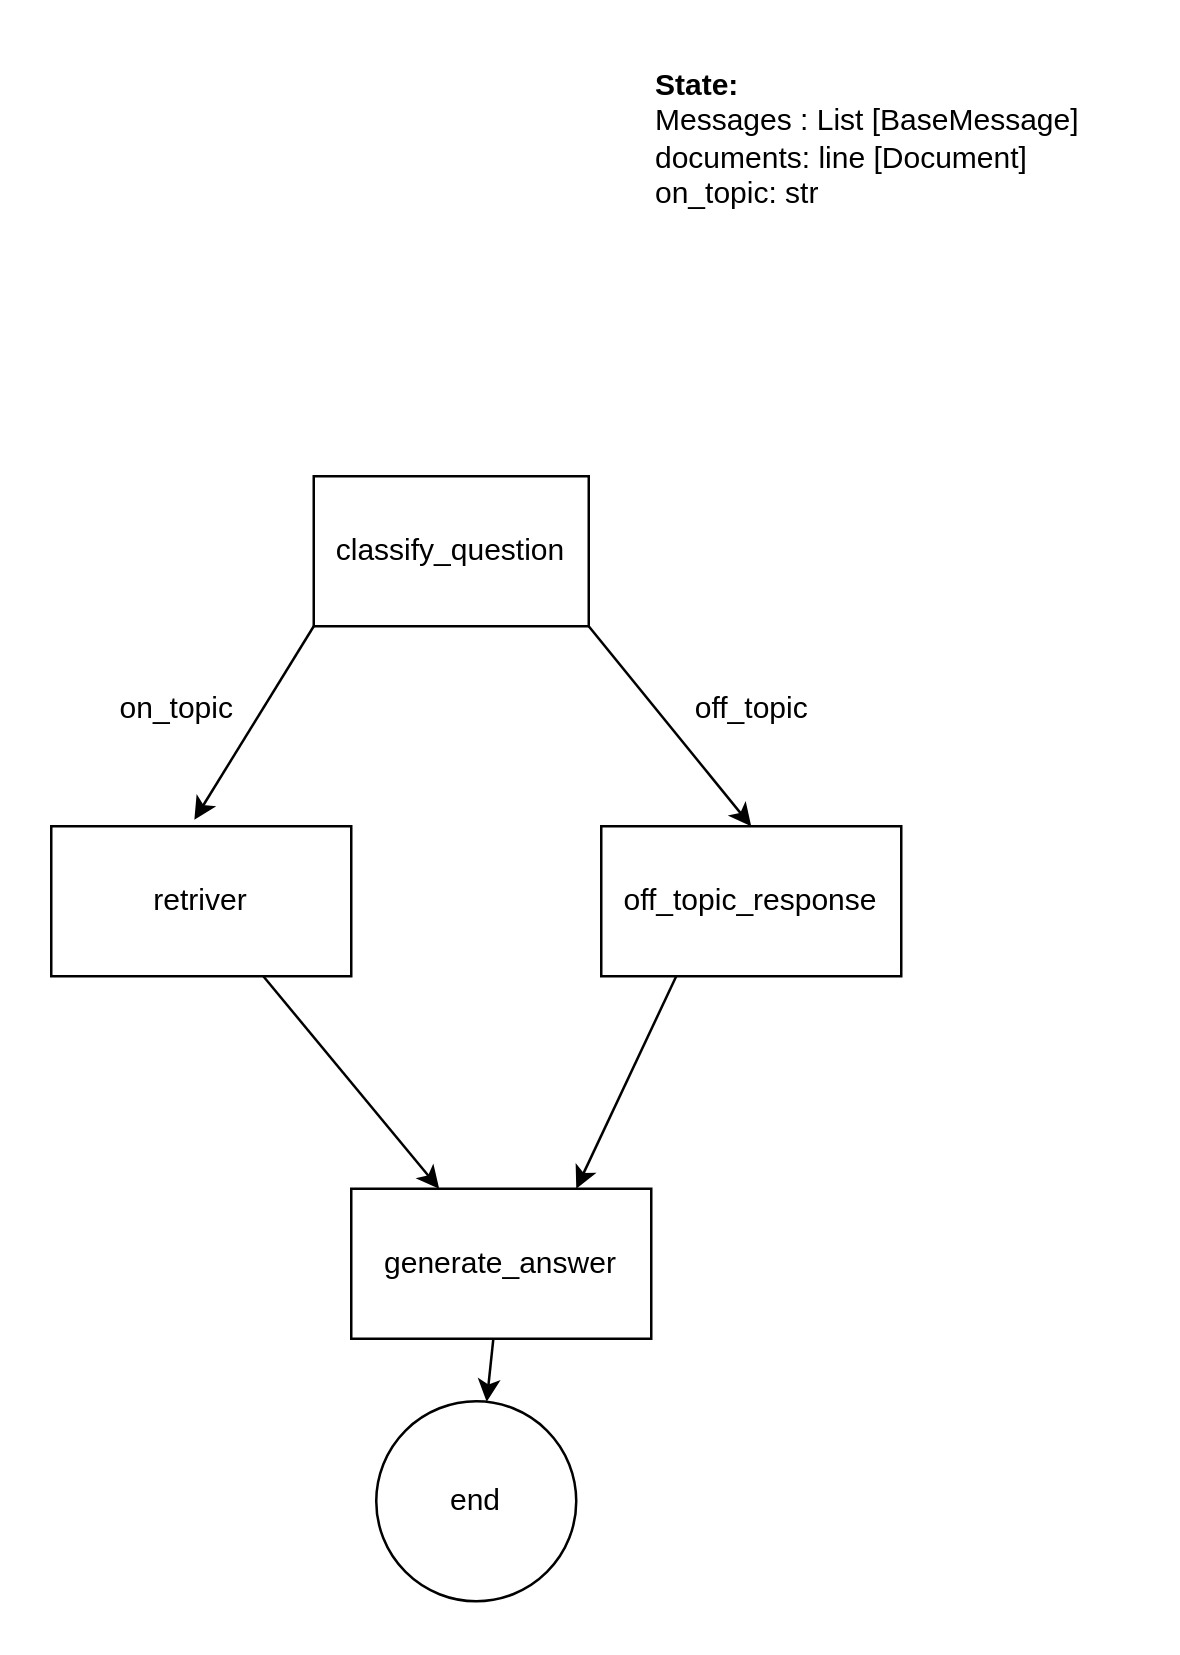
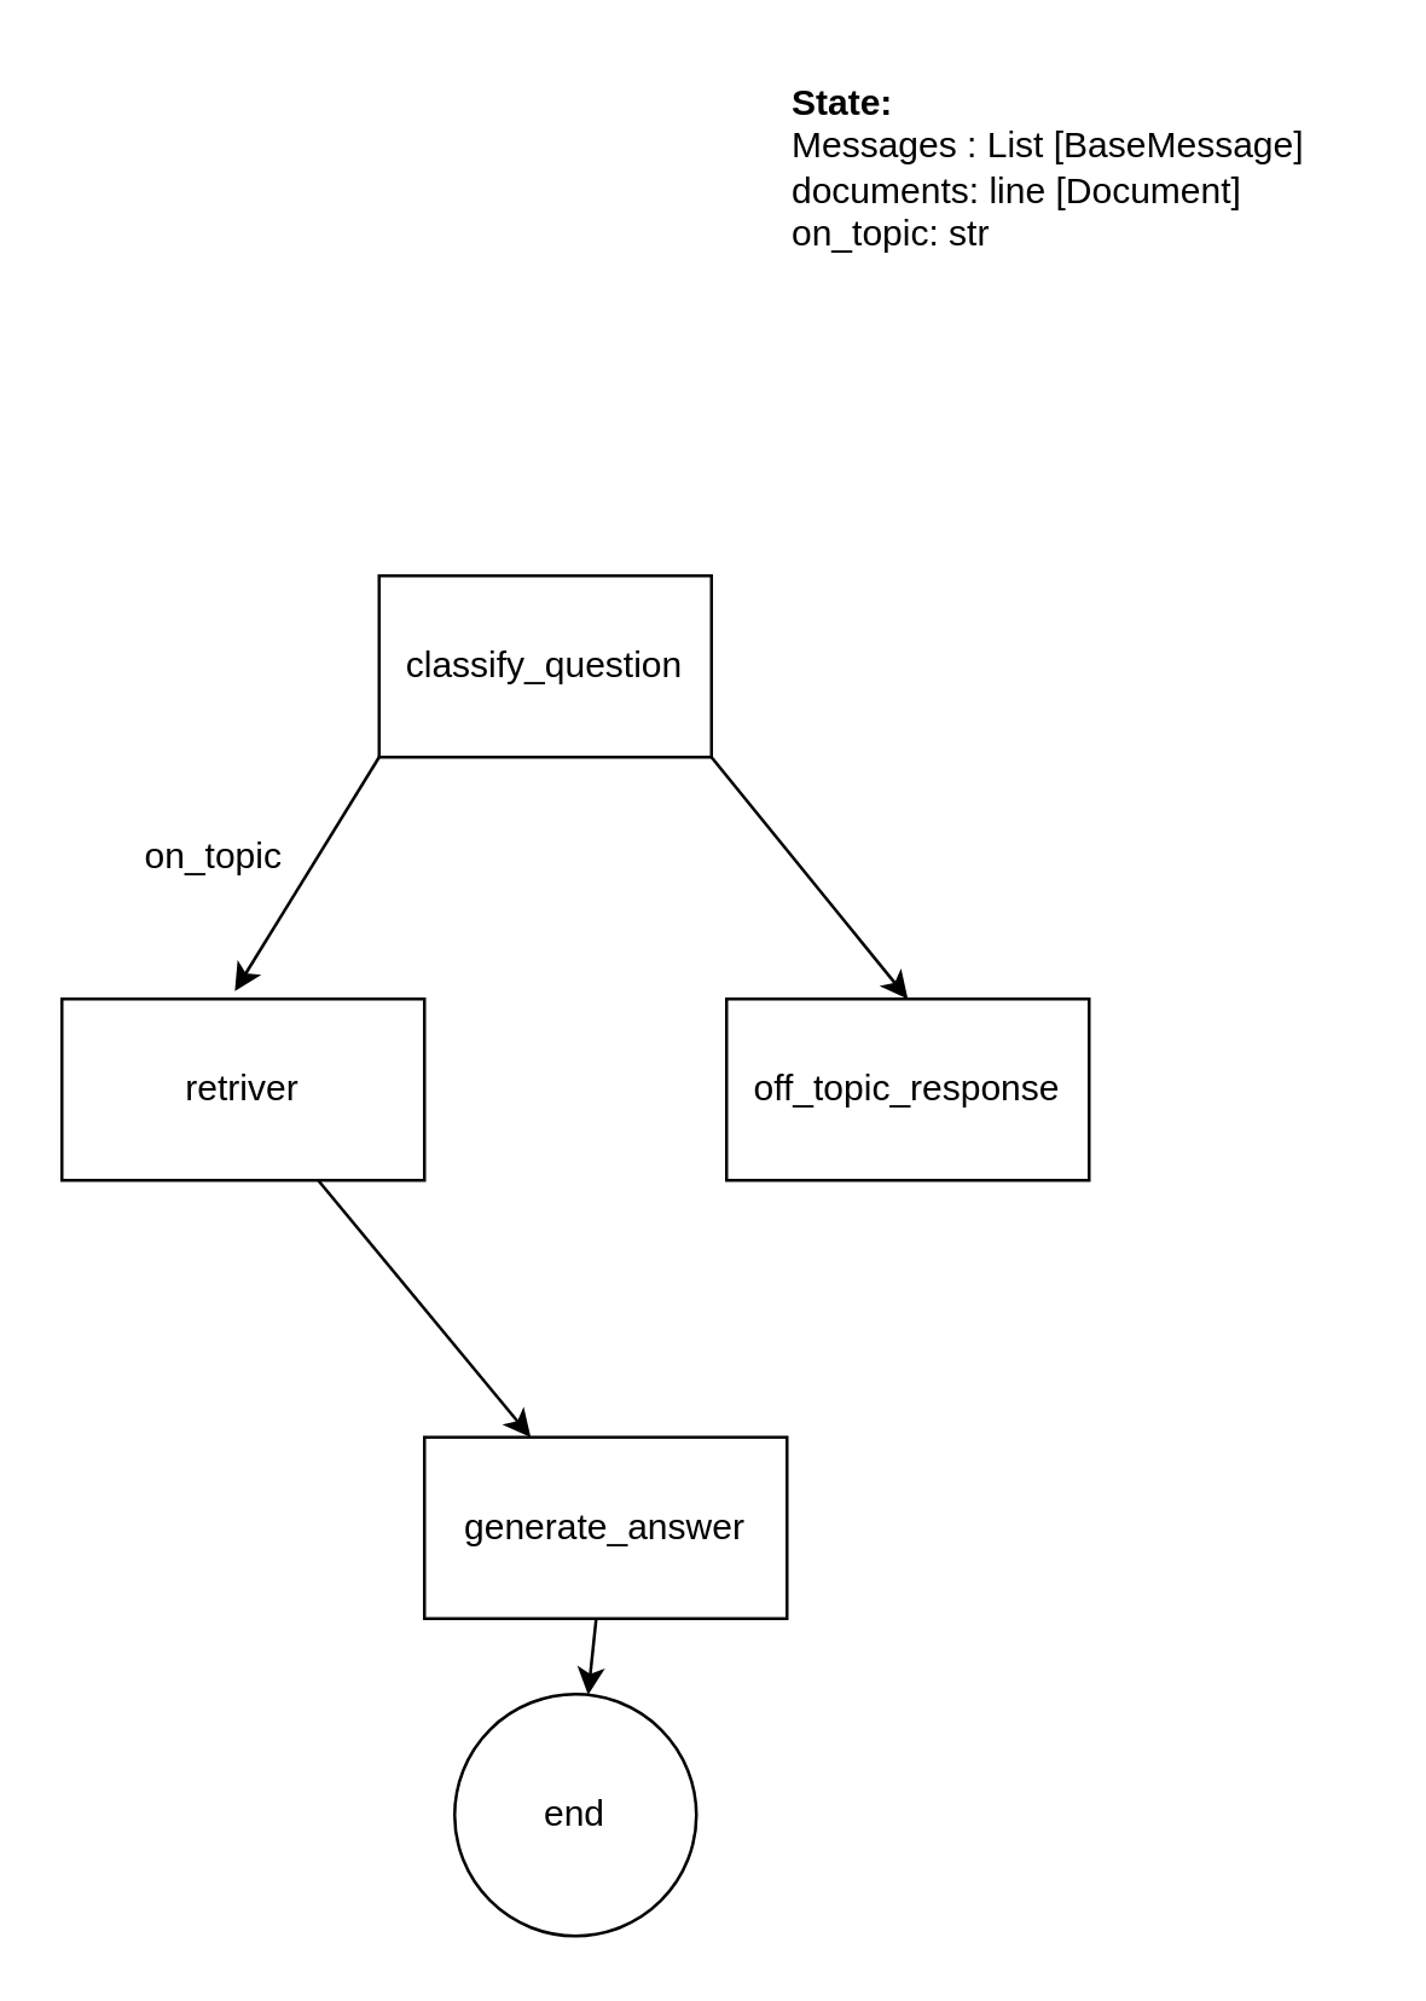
  <mxCell id="0" />
  <mxCell id="1" parent="0" />
  <mxCell id="2" value="&lt;b&gt;State:&lt;/b&gt;&lt;div&gt;Messages : List [BaseMessage]&lt;/div&gt;&lt;div&gt;documents: line [Document]&lt;/div&gt;&lt;div&gt;on_topic: str&lt;/div&gt;" style="text;html=1;align=left;verticalAlign=middle;resizable=0;points=[];autosize=1;strokeColor=none;fillColor=none;" parent="1" vertex="1"><mxGeometry x="260" y="20" width="190" height="70" as="geometry" /></mxCell>
  <mxCell id="3" style="edgeStyle=none;html=1;exitX=0;exitY=1;exitDx=0;exitDy=0;entryX=0.477;entryY=-0.043;entryDx=0;entryDy=0;entryPerimeter=0;" parent="1" source="5" target="7" edge="1"><mxGeometry relative="1" as="geometry"><mxPoint x="30" y="310" as="targetPoint" /></mxGeometry></mxCell>
  <mxCell id="4" style="edgeStyle=none;html=1;exitX=1;exitY=1;exitDx=0;exitDy=0;entryX=0.5;entryY=0;entryDx=0;entryDy=0;" parent="1" source="5" target="11" edge="1"><mxGeometry relative="1" as="geometry"><mxPoint x="280" y="290" as="targetPoint" /></mxGeometry></mxCell>
  <mxCell id="5" value="classify_question" style="whiteSpace=wrap;html=1;" parent="1" vertex="1"><mxGeometry x="125" y="190" width="110" height="60" as="geometry" /></mxCell>
  <mxCell id="6" value="" style="edgeStyle=none;html=1;" parent="1" source="7" target="9" edge="1"><mxGeometry relative="1" as="geometry" /></mxCell>
  <mxCell id="7" value="retriver" style="whiteSpace=wrap;html=1;" parent="1" vertex="1"><mxGeometry x="20" y="330" width="120" height="60" as="geometry" /></mxCell>
  <mxCell id="8" value="" style="edgeStyle=none;html=1;" parent="1" source="9" target="12" edge="1"><mxGeometry relative="1" as="geometry" /></mxCell>
  <mxCell id="9" value="generate_answer" style="whiteSpace=wrap;html=1;" parent="1" vertex="1"><mxGeometry x="140" y="475" width="120" height="60" as="geometry" /></mxCell>
- <mxCell id="10" style="edgeStyle=none;html=1;exitX=0.25;exitY=1;exitDx=0;exitDy=0;entryX=0.75;entryY=0;entryDx=0;entryDy=0;" parent="1" source="11" target="9" edge="1"><mxGeometry relative="1" as="geometry" /></mxCell>
  <mxCell id="11" value="off_topic_response" style="whiteSpace=wrap;html=1;" parent="1" vertex="1"><mxGeometry x="240" y="330" width="120" height="60" as="geometry" /></mxCell>
  <mxCell id="12" value="end" style="ellipse;whiteSpace=wrap;html=1;" parent="1" vertex="1"><mxGeometry x="150" y="560" width="80" height="80" as="geometry" /></mxCell>
  <mxCell id="13" value="on_topic" style="text;html=1;align=center;verticalAlign=middle;resizable=0;points=[];autosize=1;strokeColor=none;fillColor=none;" parent="1" vertex="1"><mxGeometry x="35" y="268" width="70" height="30" as="geometry" /></mxCell>
- <mxCell id="14" value="off_topic" style="text;html=1;align=center;verticalAlign=middle;resizable=0;points=[];autosize=1;strokeColor=none;fillColor=none;" parent="1" vertex="1"><mxGeometry x="265" y="268" width="70" height="30" as="geometry" /></mxCell>
